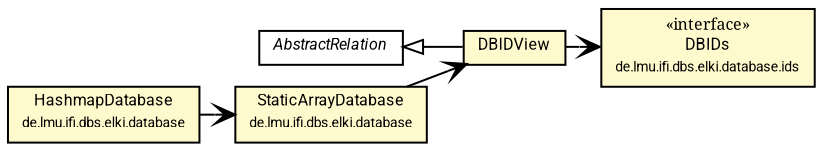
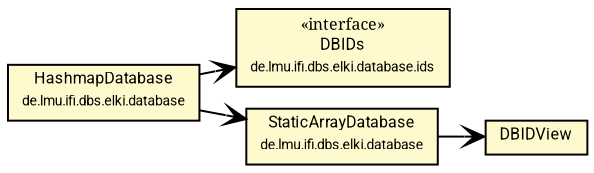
  digraph {
    fontname="Noto Serif"
    nodesep=0.15
    rankdir=LR
    ranksep=0.25
    node [fontcolor=black fontname="Noto Serif" fontsize=8 margin=0 shape=plaintext]
    edge [arrowhead=open color=black fontname="Noto Serif" fontsize=7 labelfontname=Roboto labelfontsize=7 weight=1]
    n1 [height=0 label=<<table title="de.lmu.ifi.dbs.elki.database.ids.DBIDs" border="0" cellborder="1" cellspacing="0" cellpadding="2" bgcolor="LemonChiffon" href="../ids/DBIDs.html" target="_parent"> 		<tr><td><table border="0" cellspacing="0" cellpadding="1"> 		<tr><td align="center" balign="center"> &#171;interface&#187; </td></tr> 		<tr><td align="center" balign="center"> <font face="Roboto">DBIDs</font> </td></tr> 		<tr><td align="center" balign="center"> <font face="Roboto" point-size="7.0">de.lmu.ifi.dbs.elki.database.ids</font> </td></tr> 		</table></td></tr> 		</table>> width=0]
    n2 [height=0 label=<<table title="de.lmu.ifi.dbs.elki.database.relation.DBIDView" border="0" cellborder="1" cellspacing="0" cellpadding="2" bgcolor="lemonChiffon" href="DBIDView.html" target="_parent"> 		<tr><td><table border="0" cellspacing="0" cellpadding="1"> 		<tr><td align="center" balign="center"> <font face="Roboto">DBIDView</font> </td></tr> 		</table></td></tr> 		</table>> width=0]
-   n3 [height=0 label=<<table title="de.lmu.ifi.dbs.elki.database.relation.AbstractRelation" border="0" cellborder="1" cellspacing="0" cellpadding="2" href="AbstractRelation.html" target="_parent"> 		<tr><td><table border="0" cellspacing="0" cellpadding="1"> 		<tr><td align="center" balign="center"> <font face="Roboto"><i>AbstractRelation</i></font> </td></tr> 		</table></td></tr> 		</table>> width=0]
    n4 [height=0 label=<<table title="de.lmu.ifi.dbs.elki.database.StaticArrayDatabase" border="0" cellborder="1" cellspacing="0" cellpadding="2" bgcolor="LemonChiffon" href="../StaticArrayDatabase.html" target="_parent"> 		<tr><td><table border="0" cellspacing="0" cellpadding="1"> 		<tr><td align="center" balign="center"> <font face="Roboto">StaticArrayDatabase</font> </td></tr> 		<tr><td align="center" balign="center"> <font face="Roboto" point-size="7.0">de.lmu.ifi.dbs.elki.database</font> </td></tr> 		</table></td></tr> 		</table>> width=0]
    n5 [height=0 label=<<table title="de.lmu.ifi.dbs.elki.database.HashmapDatabase" border="0" cellborder="1" cellspacing="0" cellpadding="2" bgcolor="LemonChiffon" href="../HashmapDatabase.html" target="_parent"> 		<tr><td><table border="0" cellspacing="0" cellpadding="1"> 		<tr><td align="center" balign="center"> <font face="Roboto">HashmapDatabase</font> </td></tr> 		<tr><td align="center" balign="center"> <font face="Roboto" point-size="7.0">de.lmu.ifi.dbs.elki.database</font> </td></tr> 		</table></td></tr> 		</table>> width=0]
-   n2 -> n1
-   n3 -> n2 [arrowtail=empty dir=back weight=10 arrowhead=""]
+   n5 -> n1
    n4 -> n2
    n5 -> n4
  }
